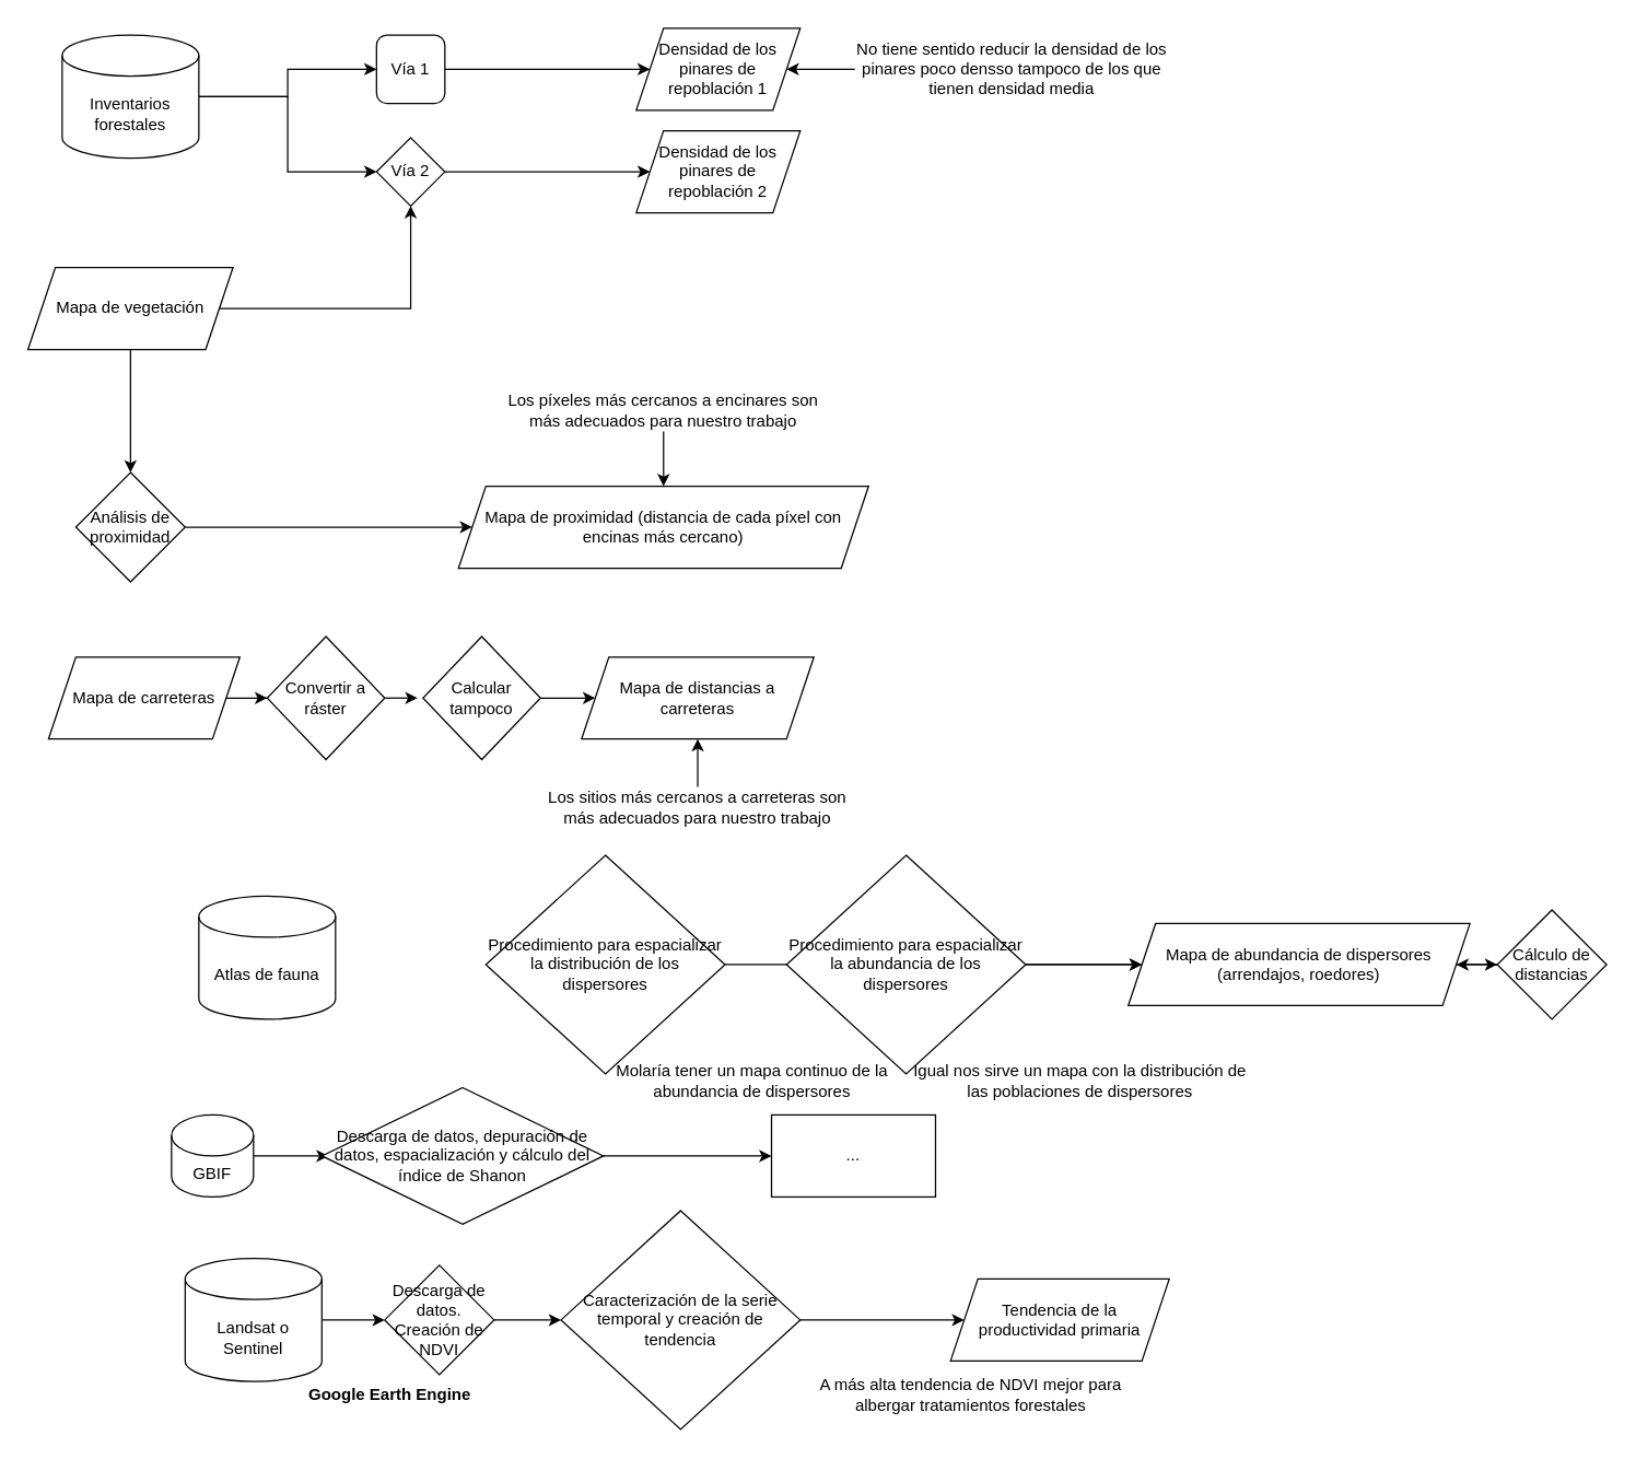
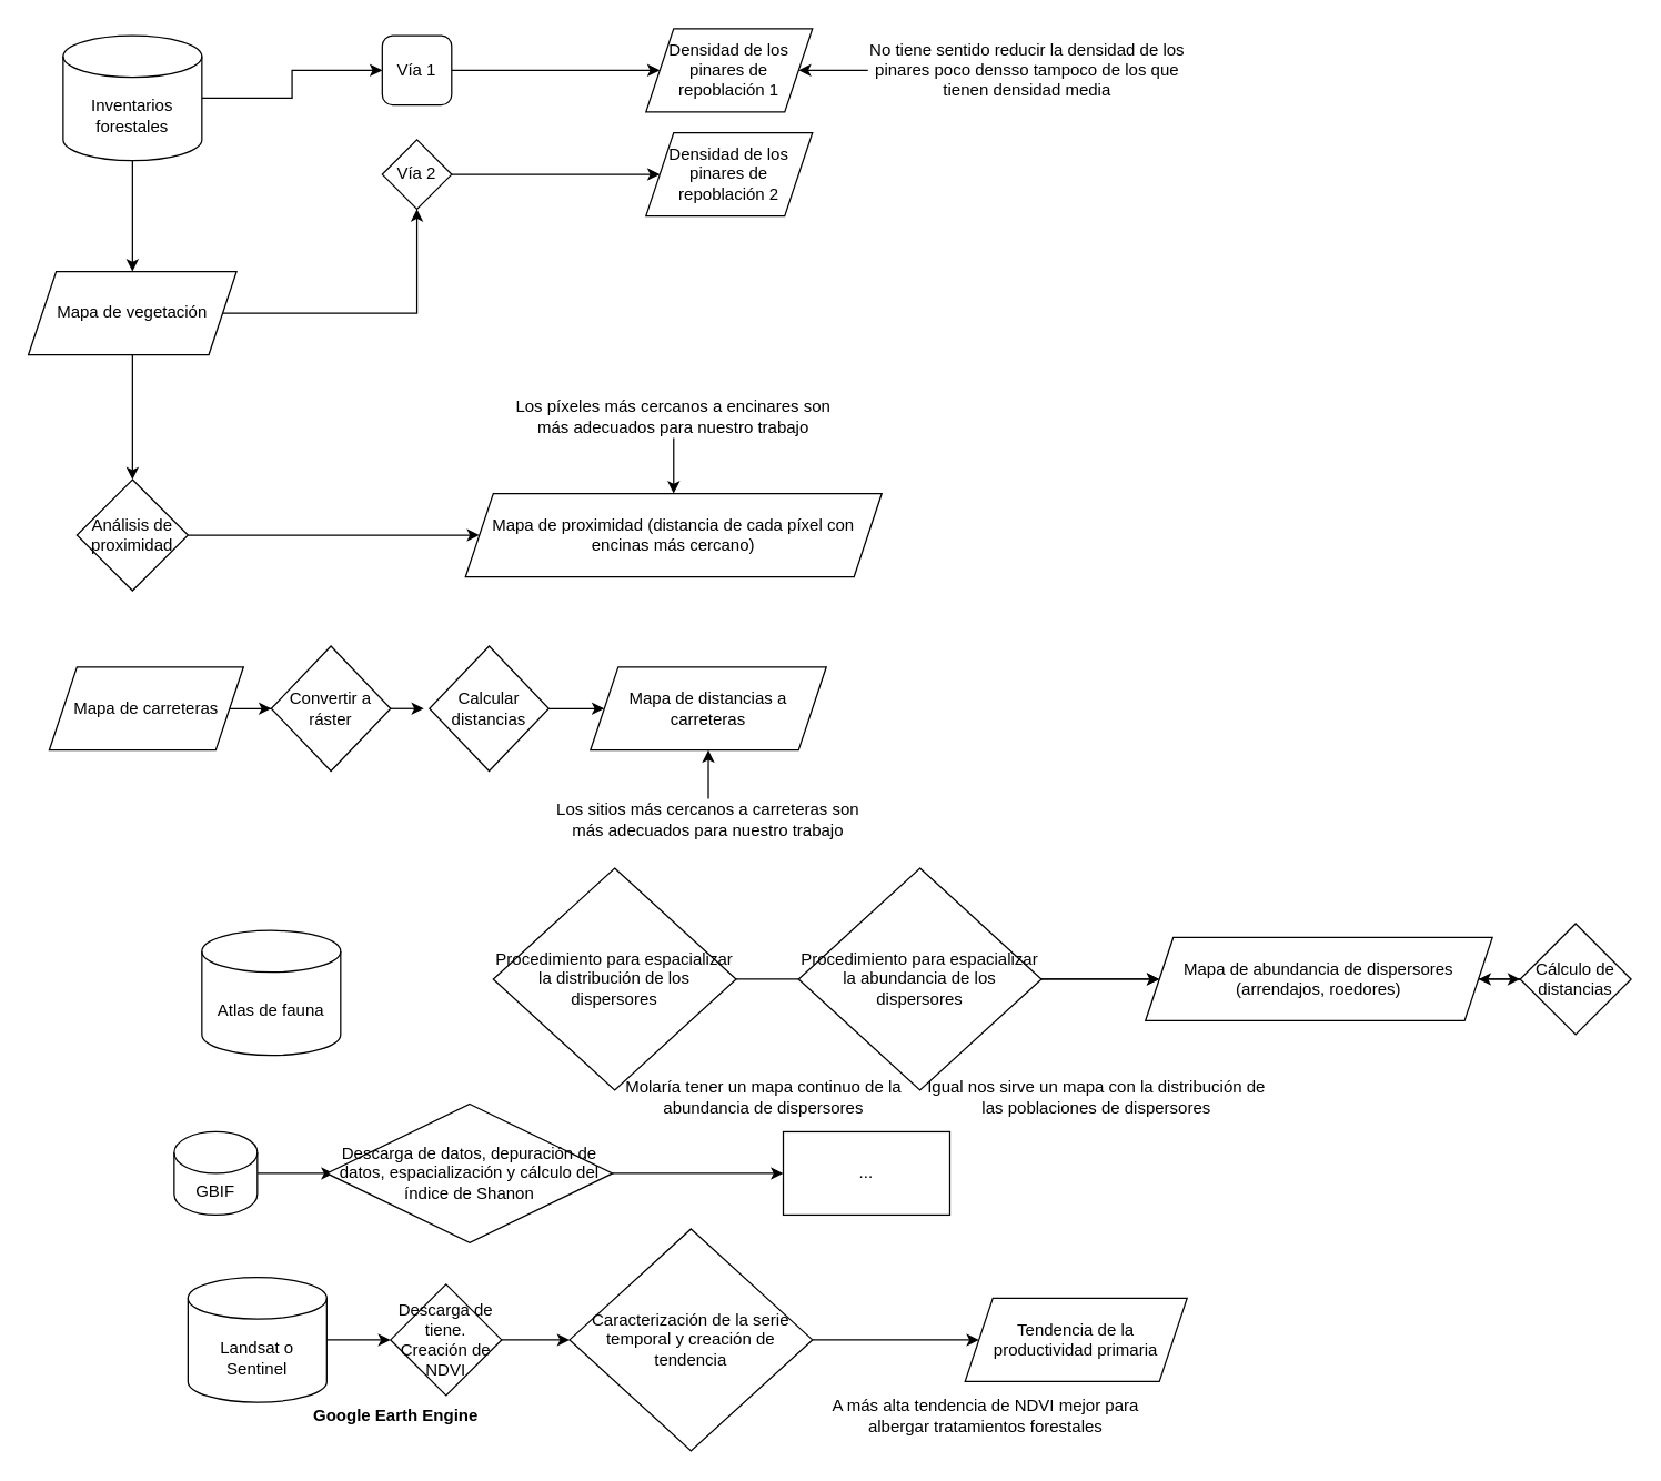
  <mxCell id="0" />
  <mxCell id="1" parent="0" />
  <mxCell id="2" style="edgeStyle=orthogonalEdgeStyle;rounded=0;orthogonalLoop=1;jettySize=auto;html=1;entryX=0;entryY=0.5;entryDx=0;entryDy=0;" edge="1" parent="1" source="4" target="11"><mxGeometry relative="1" as="geometry" /></mxCell>
- <mxCell id="3" style="edgeStyle=orthogonalEdgeStyle;rounded=0;orthogonalLoop=1;jettySize=auto;html=1;entryX=0;entryY=0.5;entryDx=0;entryDy=0;" edge="1" parent="1" source="4" target="13"><mxGeometry relative="1" as="geometry" /></mxCell>
+ <mxCell id="3" style="edgeStyle=orthogonalEdgeStyle;rounded=0;orthogonalLoop=1;jettySize=auto;html=1;" edge="1" parent="1" source="4" target="7"><mxGeometry relative="1" as="geometry" /></mxCell>
  <mxCell id="4" value="Inventarios forestales" style="shape=cylinder3;whiteSpace=wrap;html=1;boundedLbl=1;backgroundOutline=1;size=15;" vertex="1" parent="1"><mxGeometry x="45" y="25" width="100" height="90" as="geometry" /></mxCell>
  <mxCell id="5" style="edgeStyle=orthogonalEdgeStyle;rounded=0;orthogonalLoop=1;jettySize=auto;html=1;entryX=0.5;entryY=1;entryDx=0;entryDy=0;" edge="1" parent="1" source="7" target="13"><mxGeometry relative="1" as="geometry" /></mxCell>
  <mxCell id="6" style="edgeStyle=orthogonalEdgeStyle;rounded=0;orthogonalLoop=1;jettySize=auto;html=1;entryX=0.5;entryY=0;entryDx=0;entryDy=0;" edge="1" parent="1" source="7" target="9"><mxGeometry relative="1" as="geometry" /></mxCell>
  <mxCell id="7" value="Mapa de vegetación" style="shape=parallelogram;perimeter=parallelogramPerimeter;whiteSpace=wrap;html=1;fixedSize=1;" vertex="1" parent="1"><mxGeometry x="20" y="195" width="150" height="60" as="geometry" /></mxCell>
  <mxCell id="8" style="edgeStyle=orthogonalEdgeStyle;rounded=0;orthogonalLoop=1;jettySize=auto;html=1;" edge="1" parent="1" source="9" target="18"><mxGeometry relative="1" as="geometry" /></mxCell>
  <mxCell id="9" value="Análisis de proximidad" style="rhombus;whiteSpace=wrap;html=1;" vertex="1" parent="1"><mxGeometry x="55" y="345" width="80" height="80" as="geometry" /></mxCell>
  <mxCell id="10" style="edgeStyle=orthogonalEdgeStyle;rounded=0;orthogonalLoop=1;jettySize=auto;html=1;entryX=0;entryY=0.5;entryDx=0;entryDy=0;" edge="1" parent="1" source="11" target="14"><mxGeometry relative="1" as="geometry" /></mxCell>
  <mxCell id="11" value="Vía 1" style="whiteSpace=wrap;html=1;rounded=1;" vertex="1" parent="1"><mxGeometry x="275" y="25" width="50" height="50" as="geometry" /></mxCell>
  <mxCell id="12" style="edgeStyle=orthogonalEdgeStyle;rounded=0;orthogonalLoop=1;jettySize=auto;html=1;entryX=0;entryY=0.5;entryDx=0;entryDy=0;" edge="1" parent="1" source="13" target="17"><mxGeometry relative="1" as="geometry" /></mxCell>
  <mxCell id="13" value="Vía 2" style="rhombus;whiteSpace=wrap;html=1;" vertex="1" parent="1"><mxGeometry x="275" y="100" width="50" height="50" as="geometry" /></mxCell>
  <mxCell id="14" value="Densidad de los pinares de repoblación 1" style="shape=parallelogram;perimeter=parallelogramPerimeter;whiteSpace=wrap;html=1;fixedSize=1;" vertex="1" parent="1"><mxGeometry x="465" y="20" width="120" height="60" as="geometry" /></mxCell>
  <mxCell id="15" value="No tiene sentido reducir la densidad de los pinares poco densso tampoco de los que tienen densidad media" style="text;html=1;strokeColor=none;fillColor=none;align=center;verticalAlign=middle;whiteSpace=wrap;rounded=0;" vertex="1" parent="1"><mxGeometry x="625" y="35" width="230" height="30" as="geometry" /></mxCell>
  <mxCell id="16" value="" style="endArrow=classic;html=1;rounded=0;exitX=0;exitY=0.5;exitDx=0;exitDy=0;" edge="1" parent="1" source="15" target="14"><mxGeometry width="50" height="50" relative="1" as="geometry"><mxPoint x="345" y="305" as="sourcePoint" /><mxPoint x="395" y="255" as="targetPoint" /></mxGeometry></mxCell>
  <mxCell id="17" value="Densidad de los pinares de repoblación 2" style="shape=parallelogram;perimeter=parallelogramPerimeter;whiteSpace=wrap;html=1;fixedSize=1;" vertex="1" parent="1"><mxGeometry x="465" y="95" width="120" height="60" as="geometry" /></mxCell>
  <mxCell id="18" value="Mapa de proximidad (distancia de cada píxel con encinas más cercano)" style="shape=parallelogram;perimeter=parallelogramPerimeter;whiteSpace=wrap;html=1;fixedSize=1;" vertex="1" parent="1"><mxGeometry x="335" y="355" width="300" height="60" as="geometry" /></mxCell>
  <mxCell id="19" style="edgeStyle=orthogonalEdgeStyle;rounded=0;orthogonalLoop=1;jettySize=auto;html=1;" edge="1" parent="1" source="20" target="18"><mxGeometry relative="1" as="geometry" /></mxCell>
  <mxCell id="20" value="Los píxeles más cercanos a encinares son más adecuados para nuestro trabajo" style="text;html=1;strokeColor=none;fillColor=none;align=center;verticalAlign=middle;whiteSpace=wrap;rounded=0;" vertex="1" parent="1"><mxGeometry x="370" y="285" width="230" height="30" as="geometry" /></mxCell>
  <mxCell id="21" style="edgeStyle=orthogonalEdgeStyle;rounded=0;orthogonalLoop=1;jettySize=auto;html=1;entryX=0;entryY=0.5;entryDx=0;entryDy=0;" edge="1" parent="1" source="22" target="29"><mxGeometry relative="1" as="geometry" /></mxCell>
  <mxCell id="22" value="Mapa de carreteras" style="shape=parallelogram;perimeter=parallelogramPerimeter;whiteSpace=wrap;html=1;fixedSize=1;" vertex="1" parent="1"><mxGeometry x="35" y="480" width="140" height="60" as="geometry" /></mxCell>
  <mxCell id="23" style="edgeStyle=orthogonalEdgeStyle;rounded=0;orthogonalLoop=1;jettySize=auto;html=1;" edge="1" parent="1"><mxGeometry relative="1" as="geometry"><mxPoint x="305" y="510" as="targetPoint" /><mxPoint x="275" y="510" as="sourcePoint" /></mxGeometry></mxCell>
  <mxCell id="24" style="edgeStyle=orthogonalEdgeStyle;rounded=0;orthogonalLoop=1;jettySize=auto;html=1;" edge="1" parent="1" source="25" target="26"><mxGeometry relative="1" as="geometry" /></mxCell>
- <mxCell id="25" value="Calcular tampoco" style="rhombus;whiteSpace=wrap;html=1;" vertex="1" parent="1"><mxGeometry x="309" y="465" width="86" height="90" as="geometry" /></mxCell>
+ <mxCell id="25" value="Calcular distancias" style="rhombus;whiteSpace=wrap;html=1;" vertex="1" parent="1"><mxGeometry x="309" y="465" width="86" height="90" as="geometry" /></mxCell>
  <mxCell id="26" value="Mapa de distancias a carreteras" style="shape=parallelogram;perimeter=parallelogramPerimeter;whiteSpace=wrap;html=1;fixedSize=1;" vertex="1" parent="1"><mxGeometry x="425" y="480" width="170" height="60" as="geometry" /></mxCell>
  <mxCell id="27" style="edgeStyle=orthogonalEdgeStyle;rounded=0;orthogonalLoop=1;jettySize=auto;html=1;entryX=0.5;entryY=1;entryDx=0;entryDy=0;" edge="1" parent="1" source="28" target="26"><mxGeometry relative="1" as="geometry" /></mxCell>
  <mxCell id="28" value="Los sitios más cercanos a carreteras son más adecuados para nuestro trabajo" style="text;html=1;strokeColor=none;fillColor=none;align=center;verticalAlign=middle;whiteSpace=wrap;rounded=0;" vertex="1" parent="1"><mxGeometry x="395" y="575" width="230" height="30" as="geometry" /></mxCell>
  <mxCell id="29" value="Convertir a ráster" style="rhombus;whiteSpace=wrap;html=1;" vertex="1" parent="1"><mxGeometry x="195" y="465" width="86" height="90" as="geometry" /></mxCell>
  <mxCell id="30" value="" style="edgeStyle=orthogonalEdgeStyle;rounded=0;orthogonalLoop=1;jettySize=auto;html=1;" edge="1" parent="1" source="31" target="41"><mxGeometry relative="1" as="geometry" /></mxCell>
  <mxCell id="31" value="Mapa de abundancia de dispersores (arrendajos, roedores)" style="shape=parallelogram;perimeter=parallelogramPerimeter;whiteSpace=wrap;html=1;fixedSize=1;" vertex="1" parent="1"><mxGeometry x="825" y="675" width="250" height="60" as="geometry" /></mxCell>
  <mxCell id="32" style="edgeStyle=orthogonalEdgeStyle;rounded=0;orthogonalLoop=1;jettySize=auto;html=1;" edge="1" parent="1" source="33"><mxGeometry relative="1" as="geometry"><mxPoint x="835" y="705" as="targetPoint" /></mxGeometry></mxCell>
  <mxCell id="33" value="Procedimiento para espacializar la distribución de los dispersores" style="rhombus;whiteSpace=wrap;html=1;fontSize=12;" vertex="1" parent="1"><mxGeometry x="355" y="625" width="175" height="160" as="geometry" /></mxCell>
  <mxCell id="34" style="edgeStyle=orthogonalEdgeStyle;rounded=0;orthogonalLoop=1;jettySize=auto;html=1;entryX=0;entryY=0.5;entryDx=0;entryDy=0;" edge="1" parent="1" source="35" target="31"><mxGeometry relative="1" as="geometry" /></mxCell>
  <mxCell id="35" value="Procedimiento para espacializar la abundancia de los dispersores" style="rhombus;whiteSpace=wrap;html=1;fontSize=12;" vertex="1" parent="1"><mxGeometry x="575" y="625" width="175" height="160" as="geometry" /></mxCell>
  <mxCell id="36" value="Igual nos sirve un mapa con la distribución de las poblaciones de dispersores" style="text;html=1;strokeColor=none;fillColor=none;align=center;verticalAlign=middle;whiteSpace=wrap;rounded=0;" vertex="1" parent="1"><mxGeometry x="665" y="775" width="250" height="30" as="geometry" /></mxCell>
  <mxCell id="37" value="Molaría tener un mapa continuo de la abundancia de dispersores" style="text;html=1;strokeColor=none;fillColor=none;align=center;verticalAlign=middle;whiteSpace=wrap;rounded=0;" vertex="1" parent="1"><mxGeometry x="435" y="775" width="230" height="30" as="geometry" /></mxCell>
- <mxCell id="38" value="Atlas de fauna&lt;span style=&quot;white-space: pre;&quot;&gt;&lt;/span&gt;" style="shape=cylinder3;whiteSpace=wrap;html=1;boundedLbl=1;backgroundOutline=1;size=15;" vertex="1" parent="1"><mxGeometry x="145" y="655" width="100" height="90" as="geometry" /></mxCell>
+ <mxCell id="38" value="Atlas de fauna&lt;span style=&quot;white-space: pre;&quot;&gt;&lt;/span&gt;" style="shape=cylinder3;whiteSpace=wrap;html=1;boundedLbl=1;backgroundOutline=1;size=15;" vertex="1" parent="1"><mxGeometry x="145" y="670" width="100" height="90" as="geometry" /></mxCell>
  <mxCell id="39" value="&lt;b&gt;Google Earth Engine&lt;/b&gt;" style="text;html=1;strokeColor=none;fillColor=none;align=center;verticalAlign=middle;whiteSpace=wrap;rounded=0;" vertex="1" parent="1"><mxGeometry x="170" y="1005" width="230" height="30" as="geometry" /></mxCell>
  <mxCell id="40" style="edgeStyle=orthogonalEdgeStyle;rounded=0;orthogonalLoop=1;jettySize=auto;html=1;" edge="1" parent="1" source="41" target="31"><mxGeometry relative="1" as="geometry" /></mxCell>
  <mxCell id="41" value="Cálculo de distancias" style="rhombus;whiteSpace=wrap;html=1;" vertex="1" parent="1"><mxGeometry x="1095" y="665" width="80" height="80" as="geometry" /></mxCell>
  <mxCell id="42" value="" style="edgeStyle=orthogonalEdgeStyle;rounded=0;orthogonalLoop=1;jettySize=auto;html=1;" edge="1" parent="1" source="43" target="45"><mxGeometry relative="1" as="geometry" /></mxCell>
  <mxCell id="43" value="Landsat o Sentinel" style="shape=cylinder3;whiteSpace=wrap;html=1;boundedLbl=1;backgroundOutline=1;size=15;" vertex="1" parent="1"><mxGeometry x="135" y="920" width="100" height="90" as="geometry" /></mxCell>
  <mxCell id="44" style="edgeStyle=orthogonalEdgeStyle;rounded=0;orthogonalLoop=1;jettySize=auto;html=1;entryX=0;entryY=0.5;entryDx=0;entryDy=0;" edge="1" parent="1" source="45" target="48"><mxGeometry relative="1" as="geometry" /></mxCell>
- <mxCell id="45" value="Descarga de datos. Creación de NDVI" style="rhombus;whiteSpace=wrap;html=1;" vertex="1" parent="1"><mxGeometry x="281" y="925" width="80" height="80" as="geometry" /></mxCell>
+ <mxCell id="45" value="Descarga de tiene. Creación de NDVI" style="rhombus;whiteSpace=wrap;html=1;" vertex="1" parent="1"><mxGeometry x="281" y="925" width="80" height="80" as="geometry" /></mxCell>
  <mxCell id="46" value="A más alta tendencia de NDVI mejor para albergar tratamientos forestales" style="text;html=1;strokeColor=none;fillColor=none;align=center;verticalAlign=middle;whiteSpace=wrap;rounded=0;" vertex="1" parent="1"><mxGeometry x="595" y="1005" width="230" height="30" as="geometry" /></mxCell>
  <mxCell id="47" style="edgeStyle=orthogonalEdgeStyle;rounded=0;orthogonalLoop=1;jettySize=auto;html=1;" edge="1" parent="1" source="48" target="49"><mxGeometry relative="1" as="geometry" /></mxCell>
  <mxCell id="48" value="Caracterización de la serie temporal y creación de tendencia" style="rhombus;whiteSpace=wrap;html=1;fontSize=12;" vertex="1" parent="1"><mxGeometry x="410" y="885" width="175" height="160" as="geometry" /></mxCell>
  <mxCell id="49" value="Tendencia de la productividad primaria" style="shape=parallelogram;perimeter=parallelogramPerimeter;whiteSpace=wrap;html=1;fixedSize=1;" vertex="1" parent="1"><mxGeometry x="695" y="935" width="160" height="60" as="geometry" /></mxCell>
  <mxCell id="50" style="edgeStyle=orthogonalEdgeStyle;rounded=0;orthogonalLoop=1;jettySize=auto;html=1;entryX=0;entryY=0.5;entryDx=0;entryDy=0;" edge="1" parent="1" source="51"><mxGeometry relative="1" as="geometry"><mxPoint x="240" y="845" as="targetPoint" /></mxGeometry></mxCell>
  <mxCell id="51" value="GBIF" style="shape=cylinder3;whiteSpace=wrap;html=1;boundedLbl=1;backgroundOutline=1;size=15;" vertex="1" parent="1"><mxGeometry x="125" y="815" width="60" height="60" as="geometry" /></mxCell>
  <mxCell id="52" value="" style="edgeStyle=orthogonalEdgeStyle;rounded=0;orthogonalLoop=1;jettySize=auto;html=1;" edge="1" parent="1" source="53" target="54"><mxGeometry relative="1" as="geometry" /></mxCell>
  <mxCell id="53" value="Descarga de datos, depuración de datos, espacialización y cálculo del índice de Shanon" style="rhombus;whiteSpace=wrap;html=1;" vertex="1" parent="1"><mxGeometry x="235" y="795" width="206" height="100" as="geometry" /></mxCell>
  <mxCell id="54" value="..." style="whiteSpace=wrap;html=1;" vertex="1" parent="1"><mxGeometry x="564" y="815" width="120" height="60" as="geometry" /></mxCell>
